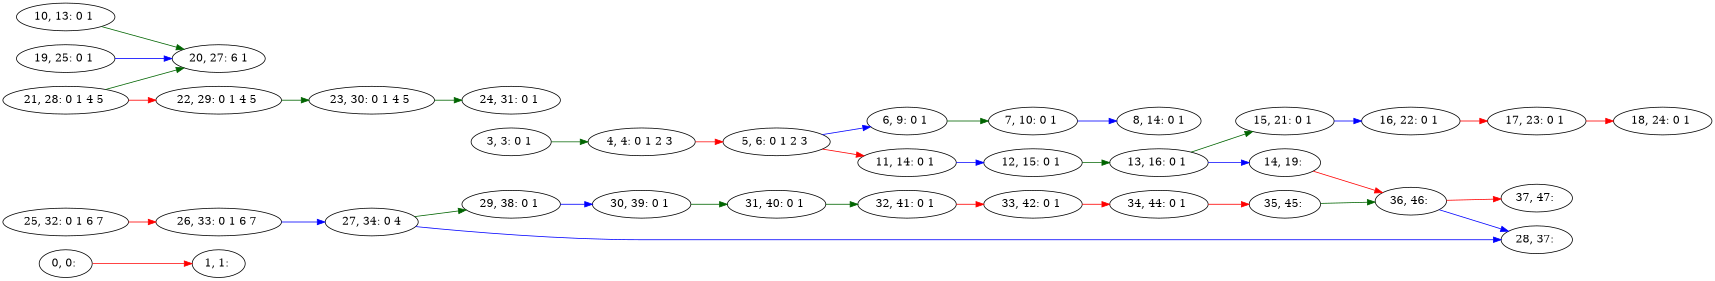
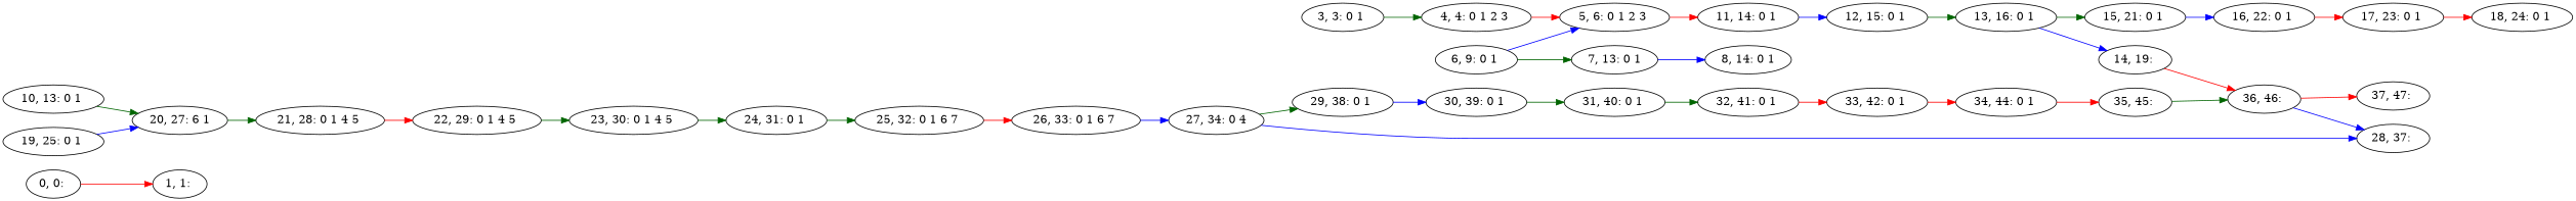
  digraph {
    rankdir=LR
    edge [color=darkgreen]
    n1 [label="0, 0: "]
    n2 [label="1, 1: "]
    n3 [label="3, 3: 0 1 "]
    n4 [label="4, 4: 0 1 2 3 "]
    n5 [label="5, 6: 0 1 2 3 "]
    n6 [label="6, 9: 0 1 "]
    n7 [label="11, 14: 0 1 "]
-   n8 [label="7, 10: 0 1 "]
+   n8 [label="7, 13: 0 1"]
    n9 [label="12, 15: 0 1 "]
    n10 [label="8, 14: 0 1"]
    n11 [label="10, 13: 0 1 "]
    n12 [label="20, 27: 6 1"]
    n13 [label="21, 28: 0 1 4 5 "]
    n14 [label="13, 16: 0 1 "]
    n15 [label="14, 19: "]
    n16 [label="15, 21: 0 1 "]
    n17 [label="36, 46: "]
    n18 [label="16, 22: 0 1 "]
    n19 [label="28, 37: "]
    n20 [label="37, 47: "]
    n21 [label="17, 23: 0 1 "]
    n22 [label="18, 24: 0 1 "]
    n23 [label="19, 25: 0 1 "]
    n24 [label="22, 29: 0 1 4 5 "]
    n25 [label="23, 30: 0 1 4 5 "]
    n26 [label="24, 31: 0 1 "]
    n27 [label="25, 32: 0 1 6 7 "]
    n28 [label="26, 33: 0 1 6 7 "]
    n29 [label="27, 34: 0 4"]
    n30 [label="29, 38: 0 1 "]
    n31 [label="30, 39: 0 1 "]
    n32 [label="31, 40: 0 1 "]
    n33 [label="32, 41: 0 1 "]
    n34 [label="33, 42: 0 1 "]
    n35 [label="34, 44: 0 1 "]
    n36 [label="35, 45: "]
    n1 -> n2 [color=red]
    n3 -> n4
    n4 -> n5 [color=red]
-   n5 -> n6 [color=blue]
+   n6 -> n5 [color=blue]
    n5 -> n7 [color=red]
    n6 -> n8
    n7 -> n9 [color=blue]
    n8 -> n10 [color=blue]
    n9 -> n14
    n11 -> n12
-   n13 -> n12
+   n12 -> n13
    n13 -> n24 [color=red]
    n14 -> n15 [color=blue]
    n14 -> n16
    n15 -> n17 [color=red]
    n16 -> n18 [color=blue]
    n17 -> n19 [color=blue]
    n17 -> n20 [color=red]
    n18 -> n21 [color=red]
    n21 -> n22 [color=red]
    n23 -> n12 [color=blue]
    n24 -> n25
    n25 -> n26
+   n26 -> n27
    n27 -> n28 [color=red]
    n28 -> n29 [color=blue]
    n29 -> n19 [color=blue]
    n29 -> n30
    n30 -> n31 [color=blue]
    n31 -> n32
    n32 -> n33
    n33 -> n34 [color=red]
    n34 -> n35 [color=red]
    n35 -> n36 [color=red]
    n36 -> n17
  }
